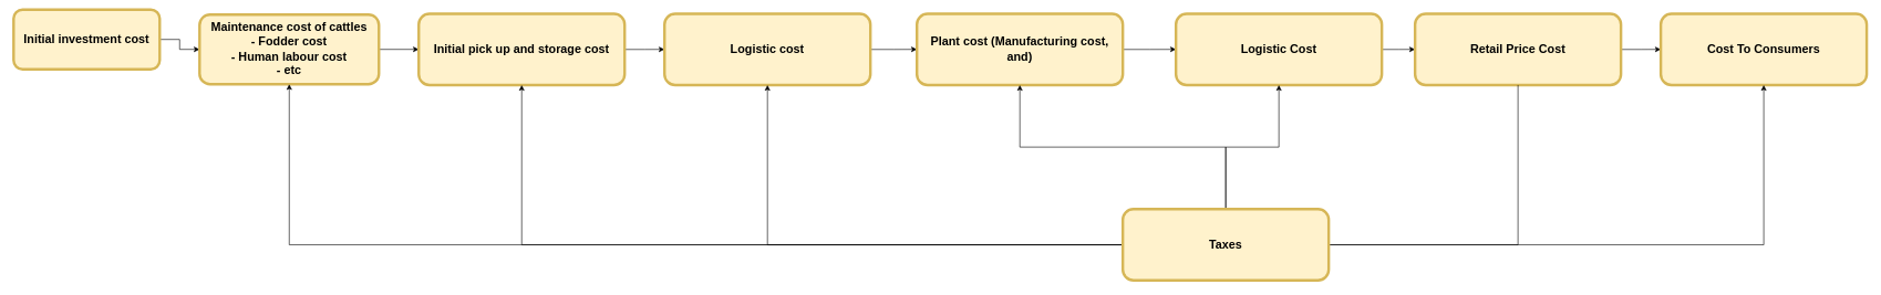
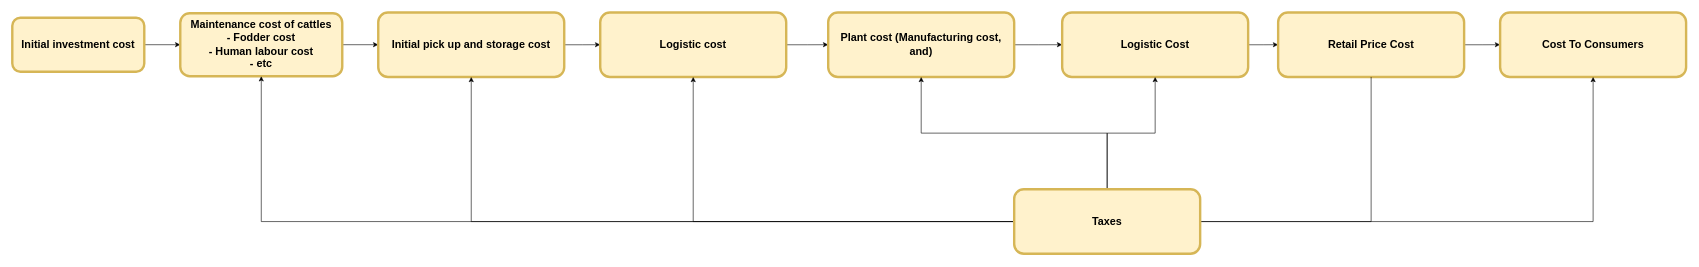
  <mxCell id="0" />
  <mxCell id="1" parent="0" />
  <mxCell id="2" style="edgeStyle=orthogonalEdgeStyle;rounded=0;orthogonalLoop=1;jettySize=auto;html=1;entryX=0;entryY=0.5;entryDx=0;entryDy=0;fontSize=18;" edge="1" parent="1" source="3" target="5"><mxGeometry relative="1" as="geometry" /></mxCell>
- <mxCell id="3" value="&lt;b&gt;&lt;font style=&quot;font-size: 18px;&quot;&gt;Initial investment cost&lt;/font&gt;&lt;/b&gt;" style="rounded=1;whiteSpace=wrap;html=1;fillColor=#fff2cc;strokeColor=#d6b656;strokeWidth=4;" vertex="1" parent="1"><mxGeometry x="20" y="14" width="220" height="90" as="geometry" /></mxCell>
+ <mxCell id="3" value="&lt;b&gt;&lt;font style=&quot;font-size: 18px;&quot;&gt;Initial investment cost&lt;/font&gt;&lt;/b&gt;" style="rounded=1;whiteSpace=wrap;html=1;fillColor=#fff2cc;strokeColor=#d6b656;strokeWidth=4;" vertex="1" parent="1"><mxGeometry x="20" y="29" width="220" height="90" as="geometry" /></mxCell>
  <mxCell id="4" style="edgeStyle=orthogonalEdgeStyle;rounded=0;orthogonalLoop=1;jettySize=auto;html=1;entryX=0;entryY=0.5;entryDx=0;entryDy=0;fontSize=18;" edge="1" parent="1" source="5" target="7"><mxGeometry relative="1" as="geometry" /></mxCell>
  <mxCell id="5" value="&lt;b&gt;&lt;font style=&quot;font-size: 18px;&quot;&gt;Maintenance cost of cattles&lt;br&gt;- Fodder cost&lt;br&gt;- Human labour cost&lt;br&gt;- etc&lt;br&gt;&lt;/font&gt;&lt;/b&gt;" style="rounded=1;whiteSpace=wrap;html=1;fillColor=#fff2cc;strokeColor=#d6b656;strokeWidth=4;" vertex="1" parent="1"><mxGeometry x="300" y="21.5" width="270" height="105" as="geometry" /></mxCell>
  <mxCell id="6" style="edgeStyle=orthogonalEdgeStyle;rounded=0;orthogonalLoop=1;jettySize=auto;html=1;entryX=0;entryY=0.5;entryDx=0;entryDy=0;fontSize=18;" edge="1" parent="1" source="7" target="9"><mxGeometry relative="1" as="geometry" /></mxCell>
  <mxCell id="7" value="&lt;b&gt;&lt;font style=&quot;font-size: 18px;&quot;&gt;Initial pick up and storage cost&lt;br&gt;&lt;/font&gt;&lt;/b&gt;" style="rounded=1;whiteSpace=wrap;html=1;fillColor=#fff2cc;strokeColor=#d6b656;strokeWidth=4;" vertex="1" parent="1"><mxGeometry x="630" y="20.25" width="310" height="107.5" as="geometry" /></mxCell>
  <mxCell id="8" style="edgeStyle=orthogonalEdgeStyle;rounded=0;orthogonalLoop=1;jettySize=auto;html=1;entryX=0;entryY=0.5;entryDx=0;entryDy=0;fontSize=18;" edge="1" parent="1" source="9" target="11"><mxGeometry relative="1" as="geometry" /></mxCell>
  <mxCell id="9" value="&lt;b&gt;&lt;font style=&quot;font-size: 18px;&quot;&gt;Logistic cost&lt;br&gt;&lt;/font&gt;&lt;/b&gt;" style="rounded=1;whiteSpace=wrap;html=1;fillColor=#fff2cc;strokeColor=#d6b656;strokeWidth=4;" vertex="1" parent="1"><mxGeometry x="1000" y="20.25" width="310" height="107.5" as="geometry" /></mxCell>
  <mxCell id="10" style="edgeStyle=orthogonalEdgeStyle;rounded=0;orthogonalLoop=1;jettySize=auto;html=1;entryX=0;entryY=0.5;entryDx=0;entryDy=0;fontSize=18;" edge="1" parent="1" source="11" target="13"><mxGeometry relative="1" as="geometry" /></mxCell>
  <mxCell id="11" value="&lt;b&gt;&lt;font style=&quot;font-size: 18px;&quot;&gt;Plant cost (Manufacturing cost, and)&lt;br&gt;&lt;/font&gt;&lt;/b&gt;" style="rounded=1;whiteSpace=wrap;html=1;fillColor=#fff2cc;strokeColor=#d6b656;strokeWidth=4;" vertex="1" parent="1"><mxGeometry x="1380" y="20.25" width="310" height="107.5" as="geometry" /></mxCell>
  <mxCell id="12" style="edgeStyle=orthogonalEdgeStyle;rounded=0;orthogonalLoop=1;jettySize=auto;html=1;entryX=0;entryY=0.5;entryDx=0;entryDy=0;fontSize=18;" edge="1" parent="1" source="13" target="15"><mxGeometry relative="1" as="geometry" /></mxCell>
  <mxCell id="13" value="&lt;b&gt;&lt;font style=&quot;font-size: 18px;&quot;&gt;Logistic Cost&lt;br&gt;&lt;/font&gt;&lt;/b&gt;" style="rounded=1;whiteSpace=wrap;html=1;fillColor=#fff2cc;strokeColor=#d6b656;strokeWidth=4;" vertex="1" parent="1"><mxGeometry x="1770" y="20.25" width="310" height="107.5" as="geometry" /></mxCell>
  <mxCell id="14" style="edgeStyle=orthogonalEdgeStyle;rounded=0;orthogonalLoop=1;jettySize=auto;html=1;entryX=0;entryY=0.5;entryDx=0;entryDy=0;fontSize=18;" edge="1" parent="1" source="15" target="16"><mxGeometry relative="1" as="geometry" /></mxCell>
  <mxCell id="15" value="&lt;b&gt;&lt;font style=&quot;font-size: 18px;&quot;&gt;Retail Price Cost&lt;br&gt;&lt;/font&gt;&lt;/b&gt;" style="rounded=1;whiteSpace=wrap;html=1;fillColor=#fff2cc;strokeColor=#d6b656;strokeWidth=4;" vertex="1" parent="1"><mxGeometry x="2130" y="20.25" width="310" height="107.5" as="geometry" /></mxCell>
  <mxCell id="16" value="&lt;b&gt;&lt;font style=&quot;font-size: 18px;&quot;&gt;Cost To Consumers&lt;br&gt;&lt;/font&gt;&lt;/b&gt;" style="rounded=1;whiteSpace=wrap;html=1;fillColor=#fff2cc;strokeColor=#d6b656;strokeWidth=4;" vertex="1" parent="1"><mxGeometry x="2500" y="20.25" width="310" height="107.5" as="geometry" /></mxCell>
  <mxCell id="17" style="edgeStyle=orthogonalEdgeStyle;rounded=0;orthogonalLoop=1;jettySize=auto;html=1;entryX=0.5;entryY=1;entryDx=0;entryDy=0;fontSize=18;" edge="1" parent="1" source="24" target="16"><mxGeometry relative="1" as="geometry" /></mxCell>
  <mxCell id="18" style="edgeStyle=orthogonalEdgeStyle;rounded=0;orthogonalLoop=1;jettySize=auto;html=1;fontSize=18;endArrow=none;" edge="1" parent="1" source="24" target="15"><mxGeometry relative="1" as="geometry" /></mxCell>
  <mxCell id="19" style="edgeStyle=orthogonalEdgeStyle;rounded=0;orthogonalLoop=1;jettySize=auto;html=1;fontSize=18;" edge="1" parent="1" source="24" target="13"><mxGeometry relative="1" as="geometry" /></mxCell>
  <mxCell id="20" style="edgeStyle=orthogonalEdgeStyle;rounded=0;orthogonalLoop=1;jettySize=auto;html=1;fontSize=18;" edge="1" parent="1" source="24" target="11"><mxGeometry relative="1" as="geometry" /></mxCell>
  <mxCell id="21" style="edgeStyle=orthogonalEdgeStyle;rounded=0;orthogonalLoop=1;jettySize=auto;html=1;entryX=0.5;entryY=1;entryDx=0;entryDy=0;fontSize=18;" edge="1" parent="1" source="24" target="9"><mxGeometry relative="1" as="geometry" /></mxCell>
  <mxCell id="22" style="edgeStyle=orthogonalEdgeStyle;rounded=0;orthogonalLoop=1;jettySize=auto;html=1;entryX=0.5;entryY=1;entryDx=0;entryDy=0;fontSize=18;" edge="1" parent="1" source="24" target="7"><mxGeometry relative="1" as="geometry" /></mxCell>
  <mxCell id="23" style="edgeStyle=orthogonalEdgeStyle;rounded=0;orthogonalLoop=1;jettySize=auto;html=1;fontSize=18;" edge="1" parent="1" source="24" target="5"><mxGeometry relative="1" as="geometry" /></mxCell>
  <mxCell id="24" value="&lt;b&gt;&lt;font style=&quot;font-size: 18px;&quot;&gt;Taxes&lt;br&gt;&lt;/font&gt;&lt;/b&gt;" style="rounded=1;whiteSpace=wrap;html=1;fillColor=#fff2cc;strokeColor=#d6b656;strokeWidth=4;" vertex="1" parent="1"><mxGeometry x="1690" y="315" width="310" height="107.5" as="geometry" /></mxCell>
